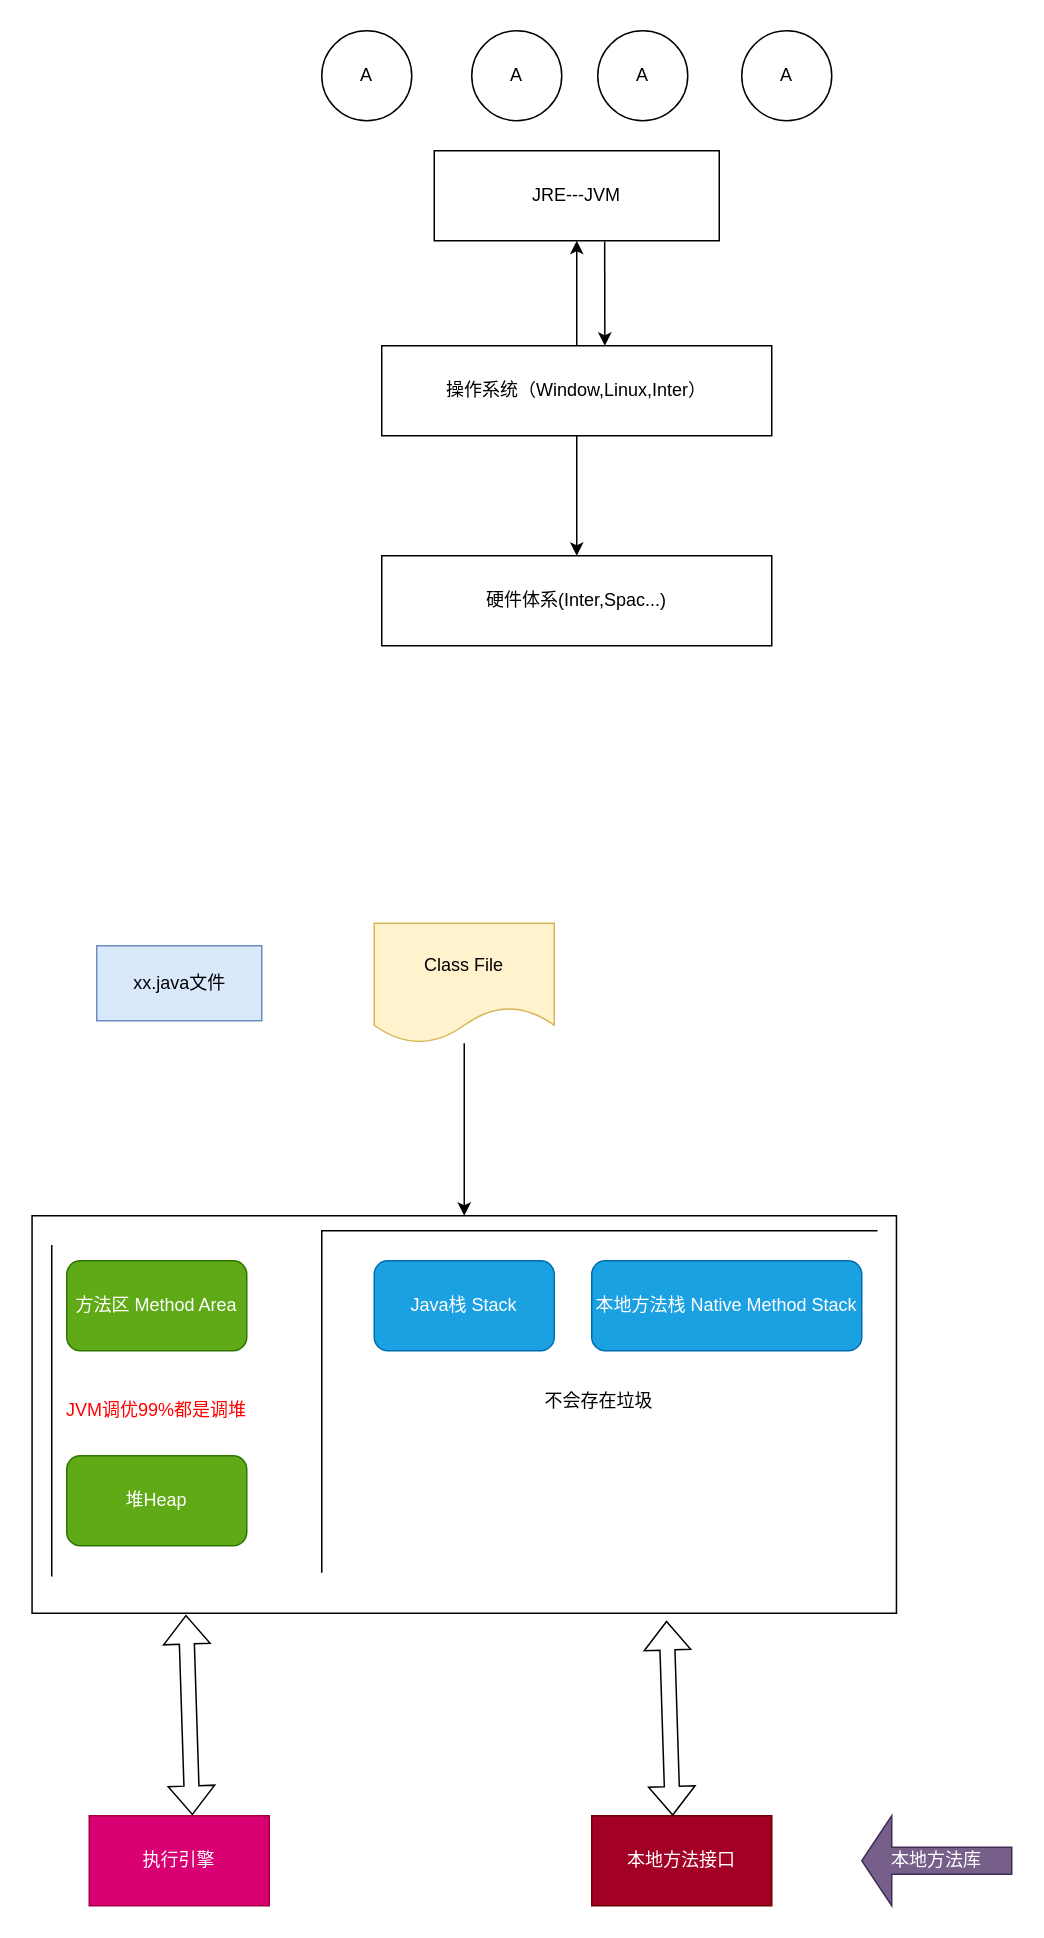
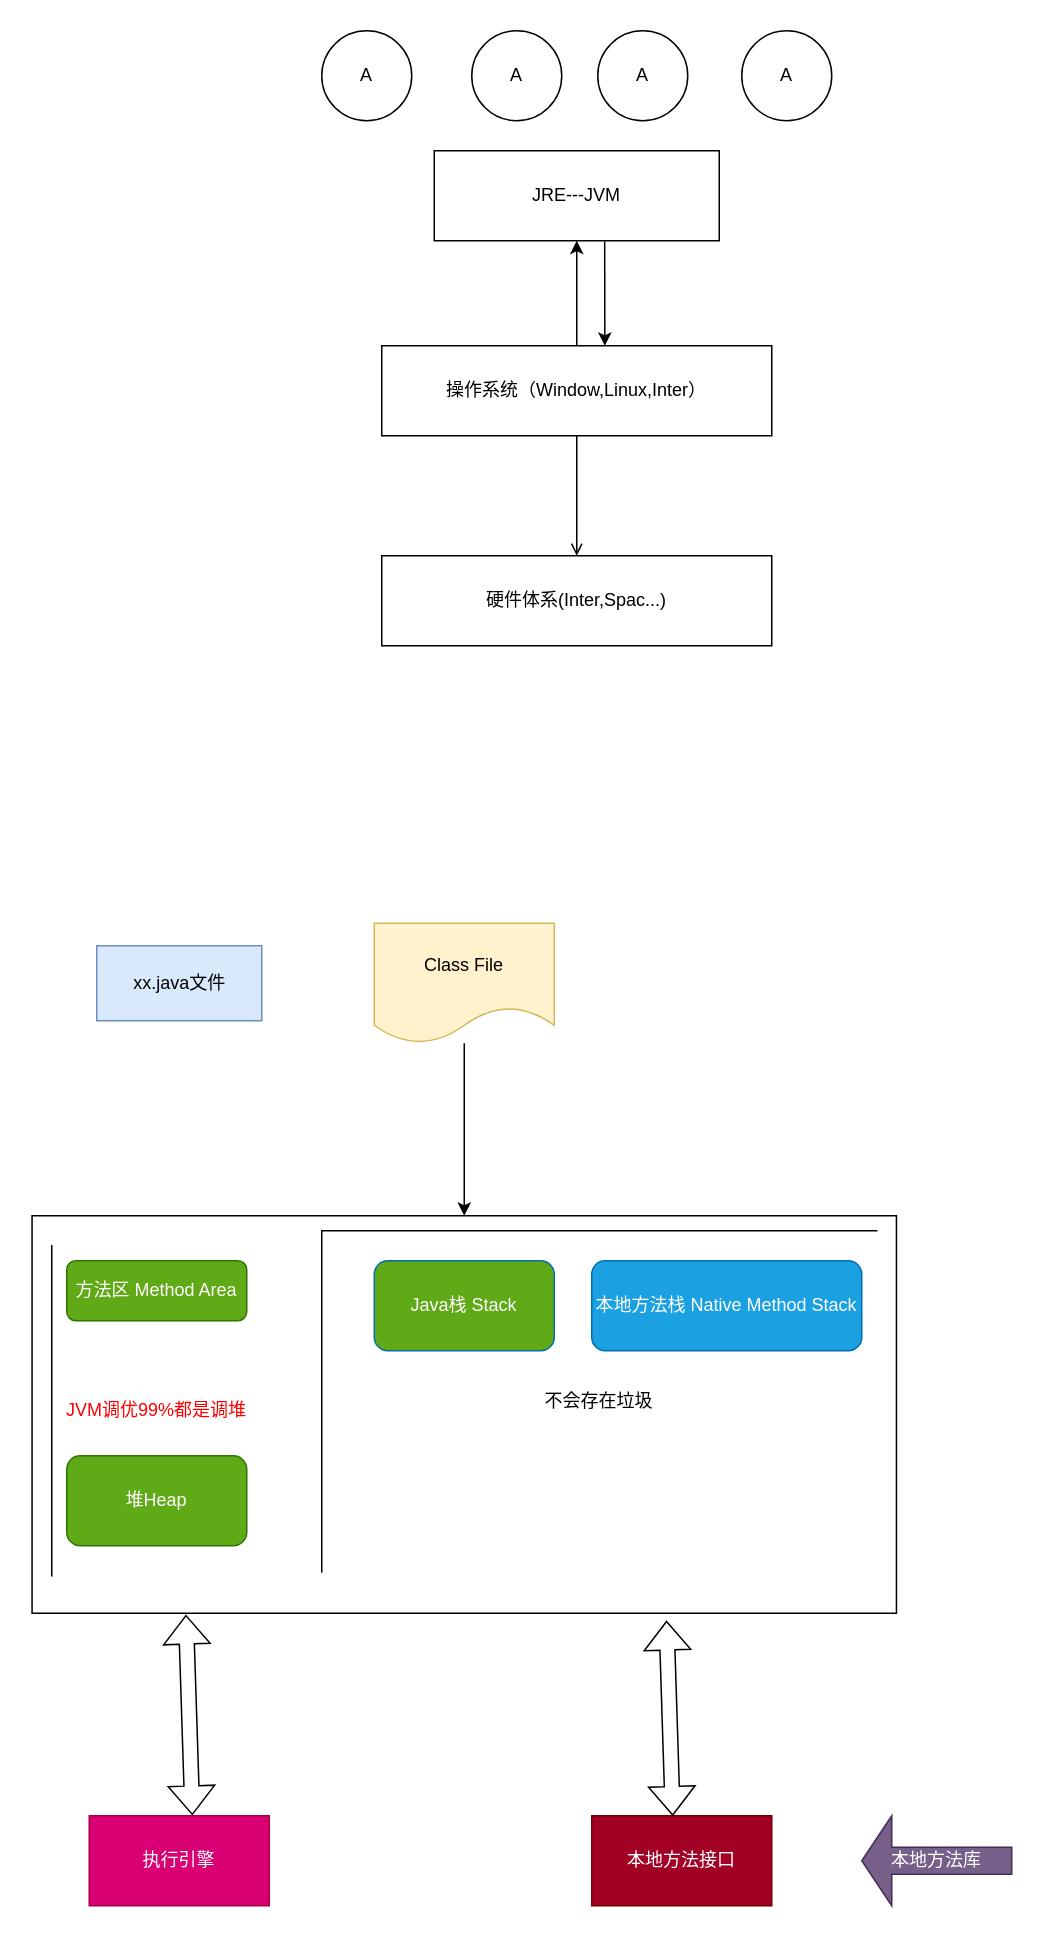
  <mxCell id="0" />
  <mxCell id="1" parent="0" />
  <mxCell id="2" value="" style="edgeStyle=orthogonalEdgeStyle;rounded=0;orthogonalLoop=1;jettySize=auto;html=1;" edge="1" parent="1" source="4" target="5"><mxGeometry relative="1" as="geometry" /></mxCell>
- <mxCell id="3" value="" style="edgeStyle=orthogonalEdgeStyle;rounded=0;orthogonalLoop=1;jettySize=auto;html=1;" edge="1" parent="1" source="4" target="11"><mxGeometry relative="1" as="geometry" /></mxCell>
+ <mxCell id="3" value="" style="edgeStyle=orthogonalEdgeStyle;rounded=0;orthogonalLoop=1;jettySize=auto;html=1;endArrow=open;" edge="1" parent="1" source="4" target="11"><mxGeometry relative="1" as="geometry" /></mxCell>
  <mxCell id="4" value="操作系统（Window,Linux,Inter）" style="rounded=0;whiteSpace=wrap;html=1;" vertex="1" parent="1"><mxGeometry x="254" y="230" width="260" height="60" as="geometry" /></mxCell>
  <mxCell id="5" value="JRE---JVM" style="rounded=0;whiteSpace=wrap;html=1;" vertex="1" parent="1"><mxGeometry x="289" y="100" width="190" height="60" as="geometry" /></mxCell>
  <mxCell id="6" value="" style="endArrow=classic;html=1;rounded=0;exitX=0.598;exitY=1.008;exitDx=0;exitDy=0;exitPerimeter=0;entryX=0.572;entryY=0;entryDx=0;entryDy=0;entryPerimeter=0;" edge="1" parent="1" source="5" target="4"><mxGeometry width="50" height="50" relative="1" as="geometry"><mxPoint x="394" y="150" as="sourcePoint" /><mxPoint x="444" y="100" as="targetPoint" /></mxGeometry></mxCell>
  <mxCell id="7" value="A" style="ellipse;whiteSpace=wrap;html=1;aspect=fixed;" vertex="1" parent="1"><mxGeometry x="214" y="20" width="60" height="60" as="geometry" /></mxCell>
  <mxCell id="8" value="A" style="ellipse;whiteSpace=wrap;html=1;aspect=fixed;" vertex="1" parent="1"><mxGeometry x="314" y="20" width="60" height="60" as="geometry" /></mxCell>
  <mxCell id="9" value="A" style="ellipse;whiteSpace=wrap;html=1;aspect=fixed;" vertex="1" parent="1"><mxGeometry x="398" y="20" width="60" height="60" as="geometry" /></mxCell>
  <mxCell id="10" value="A" style="ellipse;whiteSpace=wrap;html=1;aspect=fixed;" vertex="1" parent="1"><mxGeometry x="494" y="20" width="60" height="60" as="geometry" /></mxCell>
  <mxCell id="11" value="硬件体系(Inter,Spac...)" style="whiteSpace=wrap;html=1;rounded=0;" vertex="1" parent="1"><mxGeometry x="254" y="370" width="260" height="60" as="geometry" /></mxCell>
  <mxCell id="12" value="xx.java文件" style="html=1;fillColor=#dae8fc;strokeColor=#6c8ebf;" vertex="1" parent="1"><mxGeometry x="64" y="630" width="110" height="50" as="geometry" /></mxCell>
  <mxCell id="13" value="" style="edgeStyle=orthogonalEdgeStyle;rounded=0;orthogonalLoop=1;jettySize=auto;html=1;" edge="1" parent="1" source="14" target="15"><mxGeometry relative="1" as="geometry" /></mxCell>
  <mxCell id="14" value="Class File" style="shape=document;whiteSpace=wrap;html=1;boundedLbl=1;fillColor=#fff2cc;strokeColor=#d6b656;" vertex="1" parent="1"><mxGeometry x="249" y="615" width="120" height="80" as="geometry" /></mxCell>
  <mxCell id="15" value="" style="whiteSpace=wrap;" vertex="1" parent="1"><mxGeometry x="20.88" y="810" width="576.25" height="265" as="geometry" /></mxCell>
- <mxCell id="16" value="方法区 Method Area" style="rounded=1;whiteSpace=wrap;html=1;fillColor=#60a917;fontColor=#ffffff;strokeColor=#2D7600;" vertex="1" parent="1"><mxGeometry x="44" y="840" width="120" height="60" as="geometry" /></mxCell>
+ <mxCell id="16" value="方法区 Method Area" style="rounded=1;whiteSpace=wrap;html=1;fillColor=#60a917;fontColor=#ffffff;strokeColor=#2D7600;" vertex="1" parent="1"><mxGeometry x="44" y="840" width="120" height="40" as="geometry" /></mxCell>
  <mxCell id="17" value="堆Heap" style="rounded=1;whiteSpace=wrap;html=1;fillColor=#60a917;fontColor=#ffffff;strokeColor=#2D7600;" vertex="1" parent="1"><mxGeometry x="44" y="970" width="120" height="60" as="geometry" /></mxCell>
- <mxCell id="18" value="Java栈 Stack" style="rounded=1;whiteSpace=wrap;html=1;fillColor=#1ba1e2;fontColor=#ffffff;strokeColor=#006EAF;" vertex="1" parent="1"><mxGeometry x="249.01" y="840" width="120" height="60" as="geometry" /></mxCell>
+ <mxCell id="18" value="Java栈 Stack" style="rounded=1;whiteSpace=wrap;html=1;fillColor=#60a917;fontColor=#ffffff;strokeColor=#006EAF;" vertex="1" parent="1"><mxGeometry x="249.01" y="840" width="120" height="60" as="geometry" /></mxCell>
  <mxCell id="19" value="本地方法栈 Native Method Stack" style="rounded=1;whiteSpace=wrap;html=1;fillColor=#1ba1e2;fontColor=#ffffff;strokeColor=#006EAF;" vertex="1" parent="1"><mxGeometry x="394" y="840" width="180" height="60" as="geometry" /></mxCell>
  <mxCell id="20" style="edgeStyle=orthogonalEdgeStyle;rounded=0;orthogonalLoop=1;jettySize=auto;html=1;entryX=0.5;entryY=0;entryDx=0;entryDy=0;" edge="1" parent="1"><mxGeometry relative="1" as="geometry"><mxPoint x="444" y="1220" as="sourcePoint" /><mxPoint x="444" y="1220" as="targetPoint" /></mxGeometry></mxCell>
  <mxCell id="21" value="本地方法接口" style="rounded=0;whiteSpace=wrap;html=1;fillColor=#a20025;fontColor=#ffffff;strokeColor=#6F0000;" vertex="1" parent="1"><mxGeometry x="394" y="1210" width="120" height="60" as="geometry" /></mxCell>
  <mxCell id="22" value="" style="shape=flexArrow;endArrow=classic;startArrow=classic;html=1;rounded=0;entryX=0.734;entryY=1.019;entryDx=0;entryDy=0;entryPerimeter=0;exitX=0.45;exitY=0;exitDx=0;exitDy=0;exitPerimeter=0;" edge="1" parent="1" source="21" target="15"><mxGeometry width="100" height="100" relative="1" as="geometry"><mxPoint x="434" y="1270" as="sourcePoint" /><mxPoint x="534" y="1170" as="targetPoint" /></mxGeometry></mxCell>
  <mxCell id="23" value="执行引擎" style="rounded=0;whiteSpace=wrap;html=1;fillColor=#d80073;fontColor=#ffffff;strokeColor=#A50040;" vertex="1" parent="1"><mxGeometry x="59" y="1210" width="120" height="60" as="geometry" /></mxCell>
  <mxCell id="24" value="" style="shape=flexArrow;endArrow=classic;startArrow=classic;html=1;rounded=0;entryX=0.178;entryY=1.004;entryDx=0;entryDy=0;entryPerimeter=0;exitX=0.573;exitY=-0.007;exitDx=0;exitDy=0;exitPerimeter=0;" edge="1" parent="1" source="23" target="15"><mxGeometry width="100" height="100" relative="1" as="geometry"><mxPoint x="121.08" y="1240" as="sourcePoint" /><mxPoint x="116.928" y="1110.035" as="targetPoint" /></mxGeometry></mxCell>
  <mxCell id="25" value="本地方法库" style="shape=singleArrow;direction=west;whiteSpace=wrap;html=1;fillColor=#76608a;fontColor=#ffffff;strokeColor=#432D57;" vertex="1" parent="1"><mxGeometry x="574" y="1210" width="100" height="60" as="geometry" /></mxCell>
  <mxCell id="26" value="不会存在垃圾" style="shape=partialRectangle;whiteSpace=wrap;html=1;bottom=0;right=0;fillColor=none;" vertex="1" parent="1"><mxGeometry x="214" y="820" width="370" height="227.5" as="geometry" /></mxCell>
  <mxCell id="27" value="JVM调优99%都是调堆" style="shape=partialRectangle;whiteSpace=wrap;html=1;right=0;top=0;bottom=0;fillColor=none;routingCenterX=-0.5;fontColor=#FF0000;" vertex="1" parent="1"><mxGeometry x="34" y="830" width="140" height="220" as="geometry" /></mxCell>
